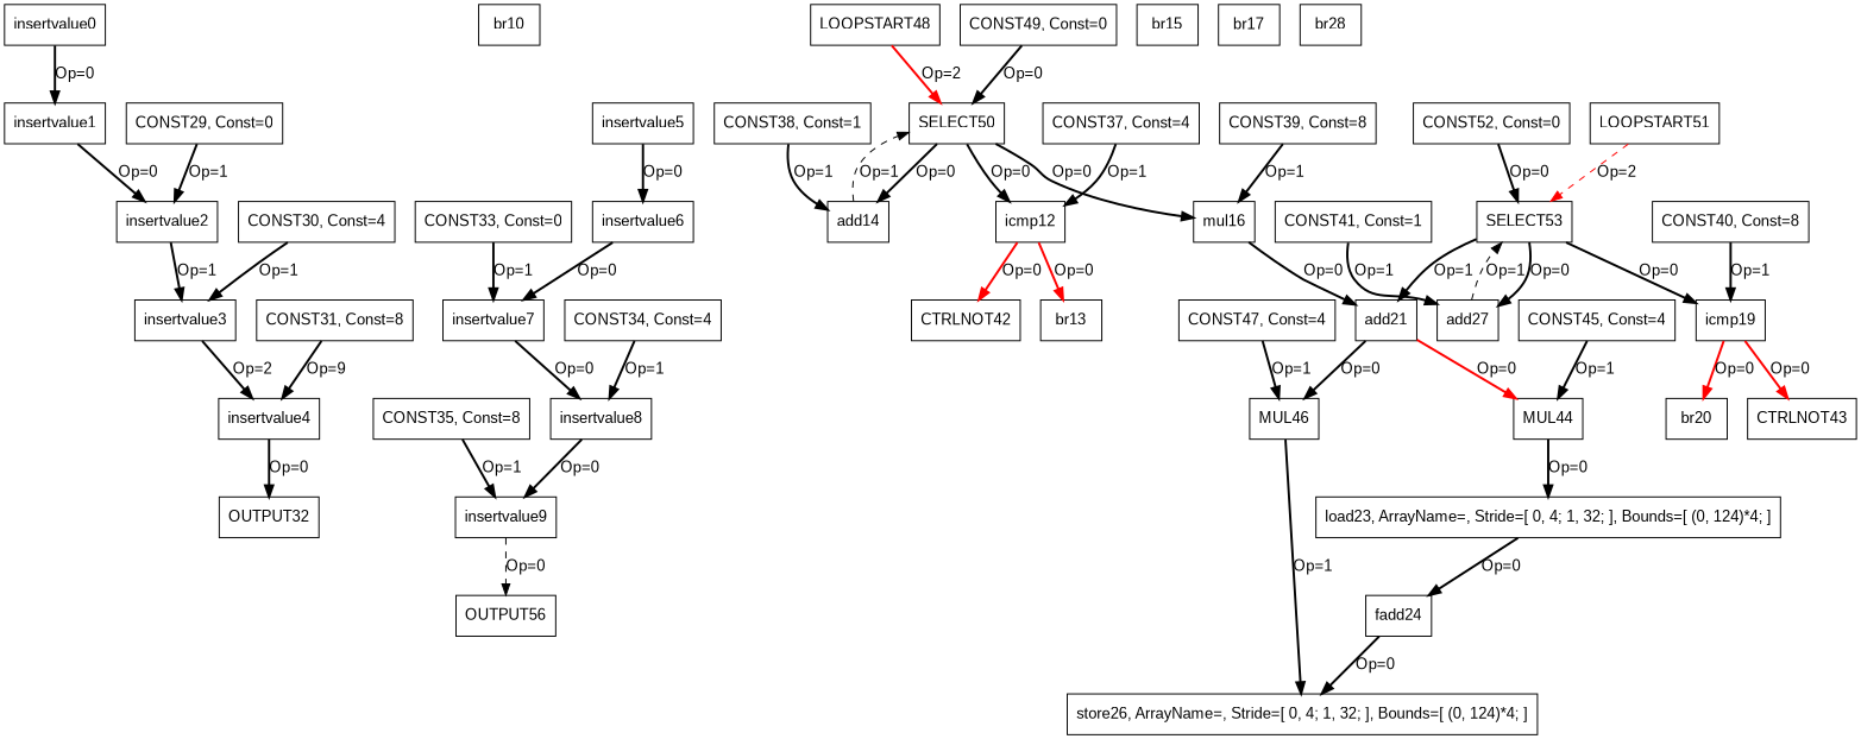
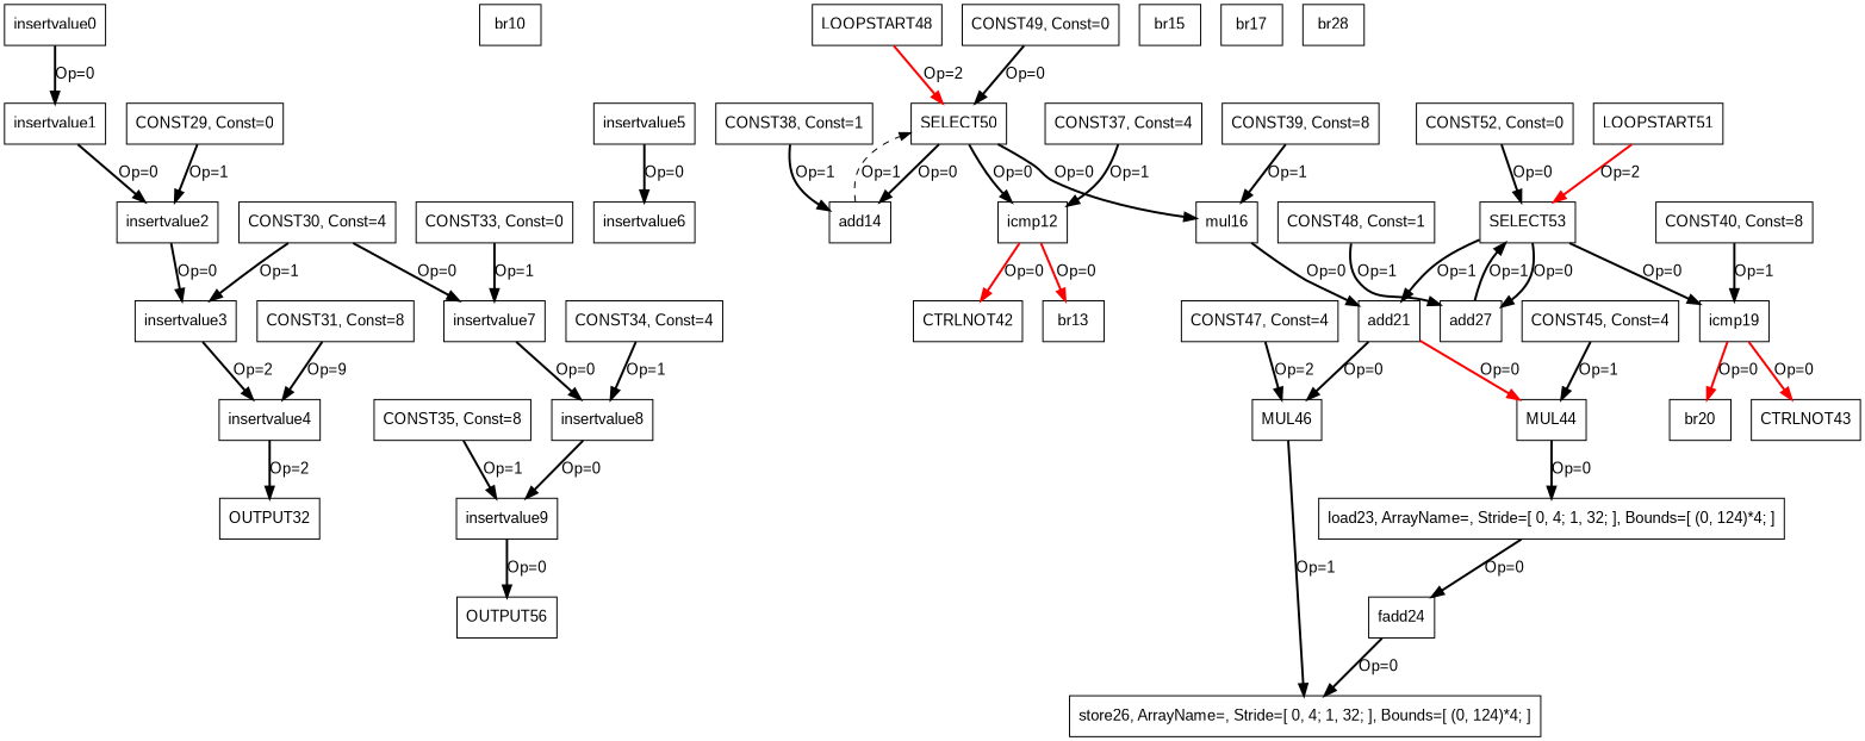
  digraph {
    fontname="Liberation Sans"
    node [color=black fontname="Liberation Sans" shape=box]
    edge [color=black fontname="Liberation Sans" style=bold]
    n1 [label=insertvalue0]
    n2 [label=insertvalue1]
    n3 [label=insertvalue2]
    n4 [label=insertvalue3]
    n5 [label=insertvalue4]
    n6 [label=OUTPUT32]
    n7 [label=insertvalue5]
    n8 [label=insertvalue6]
    n9 [label=insertvalue7]
    n10 [label=insertvalue8]
    n11 [label=insertvalue9]
    n12 [label=OUTPUT56]
    n13 [label=br10]
    n14 [label=icmp12]
    n15 [label=br13]
    n16 [label=CTRLNOT42]
    n17 [label=add14]
    n18 [label=SELECT50]
    n19 [label=mul16]
    n20 [label=br15]
    n21 [label=add21]
    n22 [label=MUL44]
    n23 [label=MUL46]
    n24 [label=br17]
    n25 [label=icmp19]
    n26 [label=br20]
    n27 [label=CTRLNOT43]
    n28 [label="load23, ArrayName=, Stride=[ 0, 4; 1, 32; ], Bounds=[ (0, 124)*4; ]"]
    n29 [label="store26, ArrayName=, Stride=[ 0, 4; 1, 32; ], Bounds=[ (0, 124)*4; ]"]
    n30 [label=fadd24]
    n31 [label=add27]
    n32 [label=SELECT53]
    n33 [label=br28]
    n34 [label="CONST29, Const=0"]
    n35 [label="CONST30, Const=4"]
    n36 [label="CONST31, Const=8"]
    n37 [label="CONST33, Const=0"]
    n38 [label="CONST34, Const=4"]
    n39 [label="CONST35, Const=8"]
    n40 [label="CONST37, Const=4"]
    n41 [label="CONST38, Const=1"]
    n42 [label="CONST39, Const=8"]
    n43 [label="CONST40, Const=8"]
-   n44 [label="CONST41, Const=1"]
+   n44 [label="CONST48, Const=1"]
    n45 [label="CONST45, Const=4"]
    n46 [label="CONST47, Const=4"]
    n47 [label=LOOPSTART48]
    n48 [label="CONST49, Const=0"]
    n49 [label=LOOPSTART51]
    n50 [label="CONST52, Const=0"]
    n1 -> n2 [label="Op=0"]
    n2 -> n3 [label="Op=0"]
-   n3 -> n4 [label="Op=1"]
+   n3 -> n4 [label="Op=0"]
    n4 -> n5 [label="Op=2"]
-   n5 -> n6 [label="Op=0"]
+   n5 -> n6 [label="Op=2"]
    n7 -> n8 [label="Op=0"]
-   n8 -> n9 [label="Op=0"]
+   n35 -> n9 [label="Op=0"]
    n9 -> n10 [label="Op=0"]
    n10 -> n11 [label="Op=0"]
-   n11 -> n12 [label="Op=0" style=dashed]
+   n11 -> n12 [label="Op=0"]
    n14 -> n15 [color=red label="Op=0"]
    n14 -> n16 [color=red label="Op=0"]
    n17 -> n18 [label="Op=1" style=dashed]
    n18 -> n14 [label="Op=0"]
    n18 -> n17 [label="Op=0"]
    n18 -> n19 [label="Op=0"]
    n19 -> n21 [label="Op=0"]
    n21 -> n22 [color=red label="Op=0"]
    n21 -> n23 [label="Op=0"]
    n22 -> n28 [label="Op=0"]
    n23 -> n29 [label="Op=1"]
    n25 -> n26 [color=red label="Op=0"]
    n25 -> n27 [color=red label="Op=0"]
    n28 -> n30 [label="Op=0"]
    n30 -> n29 [label="Op=0"]
-   n31 -> n32 [label="Op=1" style=dashed]
+   n31 -> n32 [label="Op=1"]
    n32 -> n21 [label="Op=1"]
    n32 -> n25 [label="Op=0"]
    n32 -> n31 [label="Op=0"]
    n34 -> n3 [label="Op=1"]
    n35 -> n4 [label="Op=1"]
    n36 -> n5 [label="Op=9"]
    n37 -> n9 [label="Op=1"]
    n38 -> n10 [label="Op=1"]
    n39 -> n11 [label="Op=1"]
    n40 -> n14 [label="Op=1"]
    n41 -> n17 [label="Op=1"]
    n42 -> n19 [label="Op=1"]
    n43 -> n25 [label="Op=1"]
    n44 -> n31 [label="Op=1"]
    n45 -> n22 [label="Op=1"]
-   n46 -> n23 [label="Op=1"]
+   n46 -> n23 [label="Op=2"]
    n47 -> n18 [color=red label="Op=2"]
    n48 -> n18 [label="Op=0"]
-   n49 -> n32 [color=red label="Op=2" style=dashed]
+   n49 -> n32 [color=red label="Op=2"]
    n50 -> n32 [label="Op=0"]
  }
